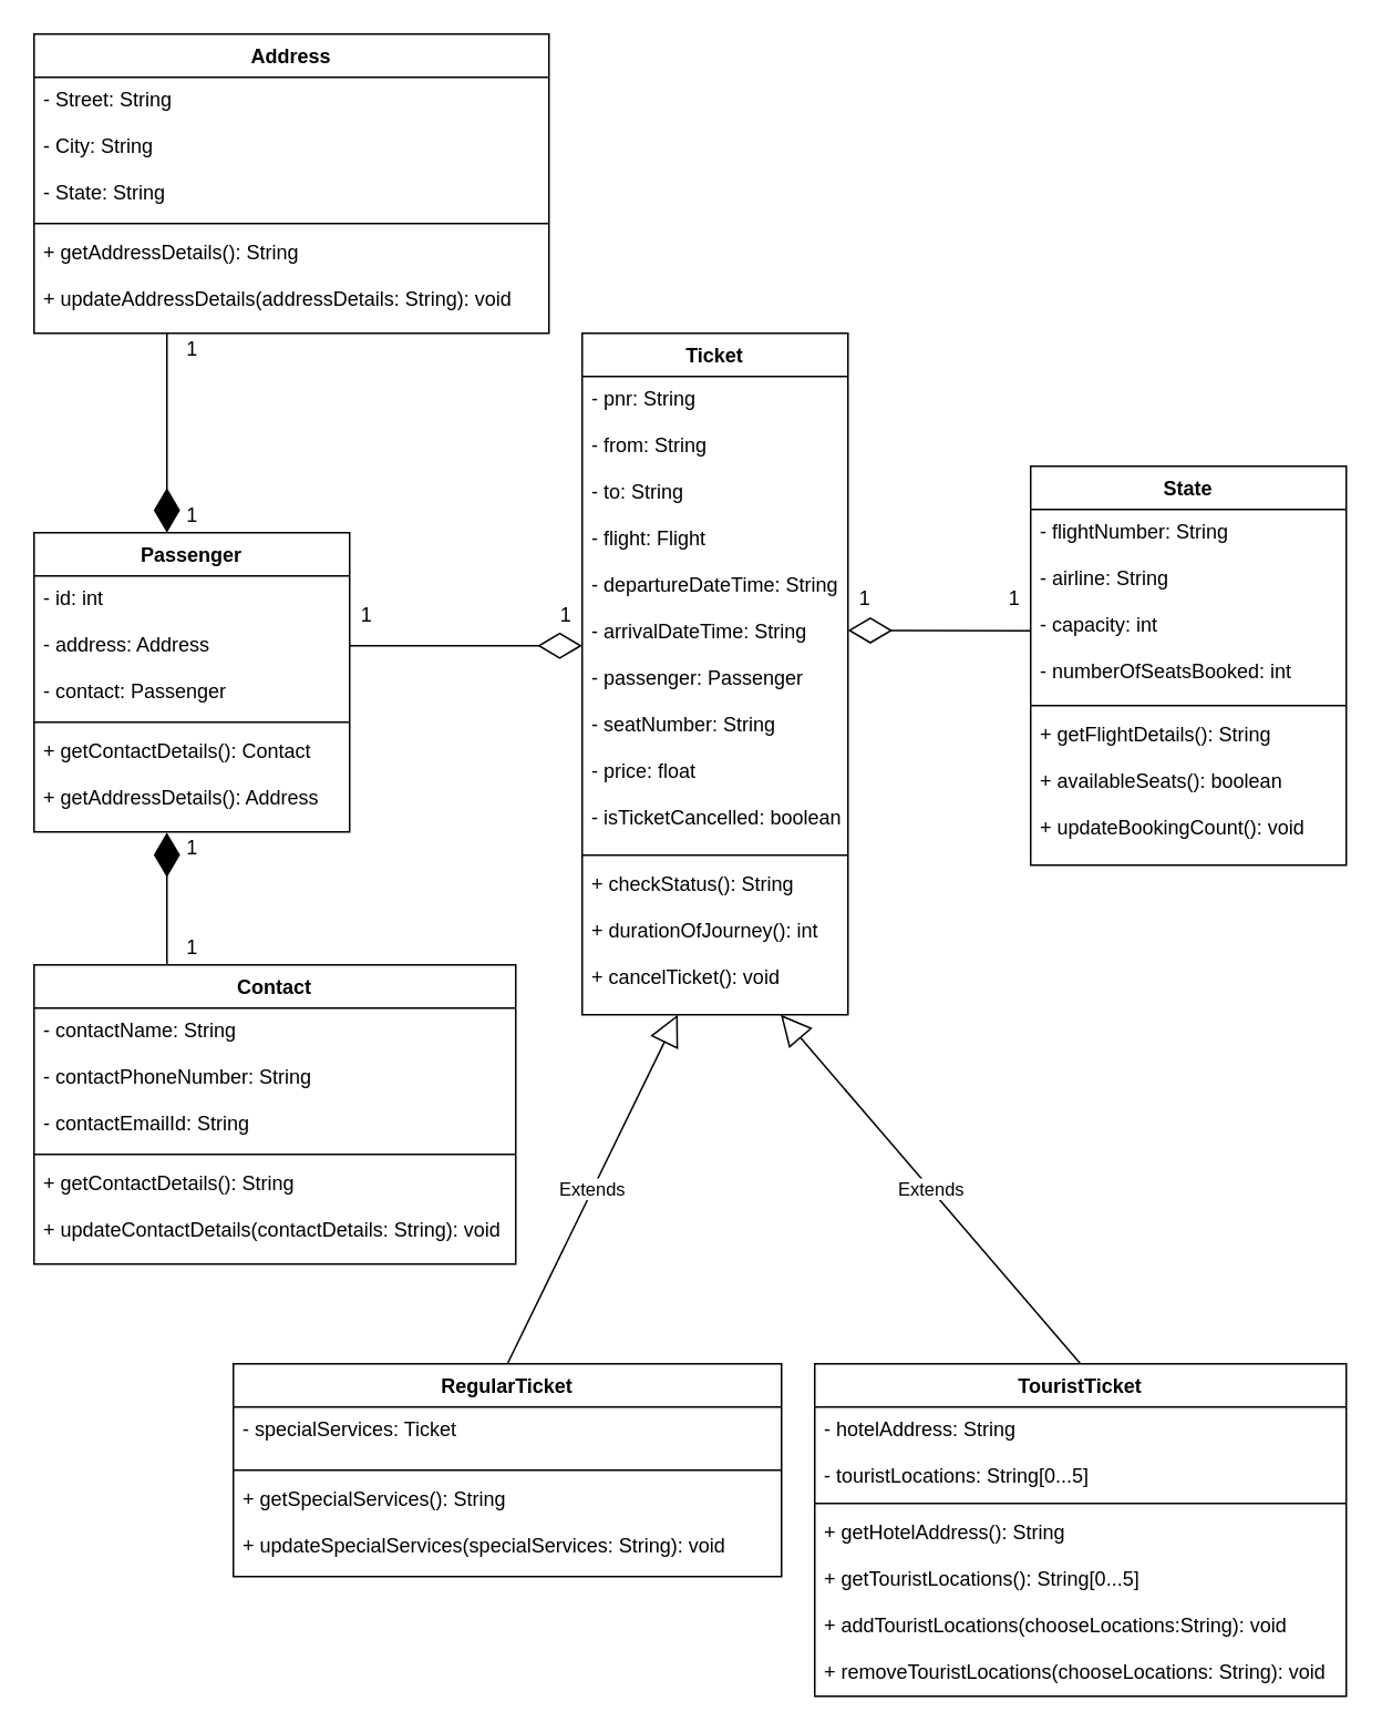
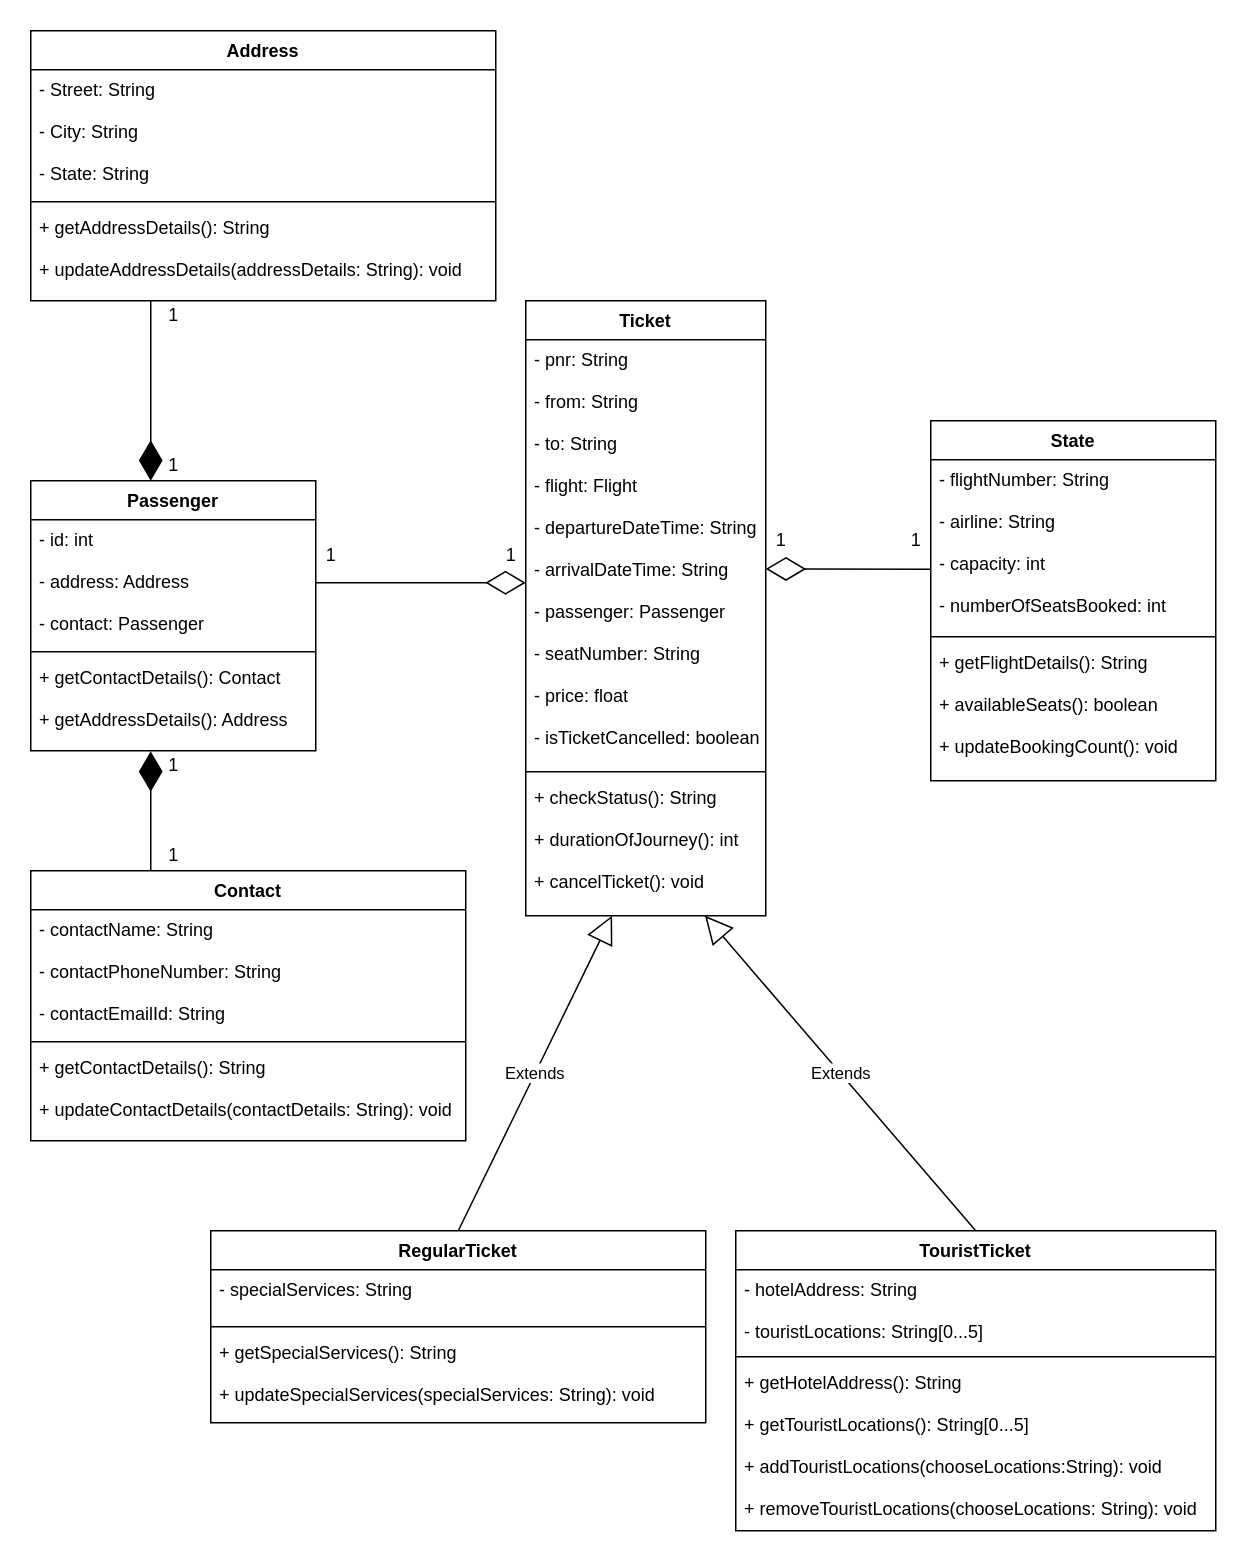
  <mxCell id="0" />
  <mxCell id="1" parent="0" />
  <mxCell id="2" value="Ticket" style="swimlane;fontStyle=1;align=center;verticalAlign=top;childLayout=stackLayout;horizontal=1;startSize=26;horizontalStack=0;resizeParent=1;resizeParentMax=0;resizeLast=0;collapsible=1;marginBottom=0;" parent="1" vertex="1"><mxGeometry x="350" y="200" width="160" height="410" as="geometry" /></mxCell>
  <mxCell id="3" value="- pnr: String&#10;&#10;- from: String&#10;&#10;- to: String&#10;&#10;- flight: Flight&#10;&#10;- departureDateTime: String&#10;&#10;- arrivalDateTime: String&#10;&#10;- passenger: Passenger&#10;&#10;- seatNumber: String&#10;&#10;- price: float&#10;&#10;- isTicketCancelled: boolean&#10;&#10;&#10;&#10;&#10;" style="text;strokeColor=none;fillColor=none;align=left;verticalAlign=top;spacingLeft=4;spacingRight=4;overflow=hidden;rotatable=0;points=[[0,0.5],[1,0.5]];portConstraint=eastwest;" parent="2" vertex="1"><mxGeometry y="26" width="160" height="284" as="geometry" /></mxCell>
  <mxCell id="4" value="" style="line;strokeWidth=1;fillColor=none;align=left;verticalAlign=middle;spacingTop=-1;spacingLeft=3;spacingRight=3;rotatable=0;labelPosition=right;points=[];portConstraint=eastwest;" parent="2" vertex="1"><mxGeometry y="310" width="160" height="8" as="geometry" /></mxCell>
  <mxCell id="5" value="+ checkStatus(): String&#10;&#10;+ durationOfJourney(): int&#10;&#10;+ cancelTicket(): void" style="text;strokeColor=none;fillColor=none;align=left;verticalAlign=top;spacingLeft=4;spacingRight=4;overflow=hidden;rotatable=0;points=[[0,0.5],[1,0.5]];portConstraint=eastwest;" parent="2" vertex="1"><mxGeometry y="318" width="160" height="92" as="geometry" /></mxCell>
  <mxCell id="6" value="RegularTicket" style="swimlane;fontStyle=1;align=center;verticalAlign=top;childLayout=stackLayout;horizontal=1;startSize=26;horizontalStack=0;resizeParent=1;resizeParentMax=0;resizeLast=0;collapsible=1;marginBottom=0;" parent="1" vertex="1"><mxGeometry x="140" y="820" width="330" height="128" as="geometry" /></mxCell>
- <mxCell id="7" value="- specialServices: Ticket" style="text;strokeColor=none;fillColor=none;align=left;verticalAlign=top;spacingLeft=4;spacingRight=4;overflow=hidden;rotatable=0;points=[[0,0.5],[1,0.5]];portConstraint=eastwest;" parent="6" vertex="1"><mxGeometry y="26" width="330" height="34" as="geometry" /></mxCell>
+ <mxCell id="7" value="- specialServices: String" style="text;strokeColor=none;fillColor=none;align=left;verticalAlign=top;spacingLeft=4;spacingRight=4;overflow=hidden;rotatable=0;points=[[0,0.5],[1,0.5]];portConstraint=eastwest;" parent="6" vertex="1"><mxGeometry y="26" width="330" height="34" as="geometry" /></mxCell>
  <mxCell id="8" value="" style="line;strokeWidth=1;fillColor=none;align=left;verticalAlign=middle;spacingTop=-1;spacingLeft=3;spacingRight=3;rotatable=0;labelPosition=right;points=[];portConstraint=eastwest;" parent="6" vertex="1"><mxGeometry y="60" width="330" height="8" as="geometry" /></mxCell>
  <mxCell id="9" value="+ getSpecialServices(): String&#10;&#10;+ updateSpecialServices(specialServices: String): void" style="text;strokeColor=none;fillColor=none;align=left;verticalAlign=top;spacingLeft=4;spacingRight=4;overflow=hidden;rotatable=0;points=[[0,0.5],[1,0.5]];portConstraint=eastwest;" parent="6" vertex="1"><mxGeometry y="68" width="330" height="60" as="geometry" /></mxCell>
  <mxCell id="10" value="TouristTicket" style="swimlane;fontStyle=1;align=center;verticalAlign=top;childLayout=stackLayout;horizontal=1;startSize=26;horizontalStack=0;resizeParent=1;resizeParentMax=0;resizeLast=0;collapsible=1;marginBottom=0;" parent="1" vertex="1"><mxGeometry x="490" y="820" width="320" height="200" as="geometry" /></mxCell>
  <mxCell id="11" value="- hotelAddress: String&#10;&#10;- touristLocations: String[0...5]" style="text;strokeColor=none;fillColor=none;align=left;verticalAlign=top;spacingLeft=4;spacingRight=4;overflow=hidden;rotatable=0;points=[[0,0.5],[1,0.5]];portConstraint=eastwest;" parent="10" vertex="1"><mxGeometry y="26" width="320" height="54" as="geometry" /></mxCell>
  <mxCell id="12" value="" style="line;strokeWidth=1;fillColor=none;align=left;verticalAlign=middle;spacingTop=-1;spacingLeft=3;spacingRight=3;rotatable=0;labelPosition=right;points=[];portConstraint=eastwest;" parent="10" vertex="1"><mxGeometry y="80" width="320" height="8" as="geometry" /></mxCell>
  <mxCell id="13" value="+ getHotelAddress(): String&#10;&#10;+ getTouristLocations(): String[0...5]&#10;&#10;+ addTouristLocations(chooseLocations:String): void&#10;&#10;+ removeTouristLocations(chooseLocations: String): void" style="text;strokeColor=none;fillColor=none;align=left;verticalAlign=top;spacingLeft=4;spacingRight=4;overflow=hidden;rotatable=0;points=[[0,0.5],[1,0.5]];portConstraint=eastwest;" parent="10" vertex="1"><mxGeometry y="88" width="320" height="112" as="geometry" /></mxCell>
  <mxCell id="14" value="Extends" style="endArrow=block;endSize=16;endFill=0;html=1;rounded=0;exitX=0.5;exitY=0;exitDx=0;exitDy=0;" parent="1" source="10" target="5" edge="1"><mxGeometry width="160" relative="1" as="geometry"><mxPoint x="430" y="580" as="sourcePoint" /><mxPoint x="590" y="580" as="targetPoint" /></mxGeometry></mxCell>
  <mxCell id="15" value="Extends" style="endArrow=block;endSize=16;endFill=0;html=1;rounded=0;exitX=0.5;exitY=0;exitDx=0;exitDy=0;" parent="1" source="6" target="5" edge="1"><mxGeometry width="160" relative="1" as="geometry"><mxPoint x="300" y="670" as="sourcePoint" /><mxPoint x="460" y="670" as="targetPoint" /></mxGeometry></mxCell>
  <mxCell id="16" value="State" style="swimlane;fontStyle=1;align=center;verticalAlign=top;childLayout=stackLayout;horizontal=1;startSize=26;horizontalStack=0;resizeParent=1;resizeParentMax=0;resizeLast=0;collapsible=1;marginBottom=0;" parent="1" vertex="1"><mxGeometry x="620" y="280" width="190" height="240" as="geometry" /></mxCell>
  <mxCell id="17" value="- flightNumber: String&#10;&#10;- airline: String&#10;&#10;- capacity: int&#10;&#10;- numberOfSeatsBooked: int" style="text;strokeColor=none;fillColor=none;align=left;verticalAlign=top;spacingLeft=4;spacingRight=4;overflow=hidden;rotatable=0;points=[[0,0.5],[1,0.5]];portConstraint=eastwest;" parent="16" vertex="1"><mxGeometry y="26" width="190" height="114" as="geometry" /></mxCell>
  <mxCell id="18" value="" style="line;strokeWidth=1;fillColor=none;align=left;verticalAlign=middle;spacingTop=-1;spacingLeft=3;spacingRight=3;rotatable=0;labelPosition=right;points=[];portConstraint=eastwest;" parent="16" vertex="1"><mxGeometry y="140" width="190" height="8" as="geometry" /></mxCell>
  <mxCell id="19" value="+ getFlightDetails(): String&#10;&#10;+ availableSeats(): boolean&#10;&#10;+ updateBookingCount(): void" style="text;strokeColor=none;fillColor=none;align=left;verticalAlign=top;spacingLeft=4;spacingRight=4;overflow=hidden;rotatable=0;points=[[0,0.5],[1,0.5]];portConstraint=eastwest;" parent="16" vertex="1"><mxGeometry y="148" width="190" height="92" as="geometry" /></mxCell>
  <mxCell id="20" value="" style="endArrow=diamondThin;endFill=0;endSize=24;html=1;rounded=0;entryX=1;entryY=0.538;entryDx=0;entryDy=0;entryPerimeter=0;" parent="1" target="3" edge="1"><mxGeometry width="160" relative="1" as="geometry"><mxPoint x="620" y="379" as="sourcePoint" /><mxPoint x="510" y="358" as="targetPoint" /></mxGeometry></mxCell>
  <mxCell id="21" value="1" style="text;html=1;align=center;verticalAlign=middle;resizable=0;points=[];autosize=1;strokeColor=none;fillColor=none;" parent="1" vertex="1"><mxGeometry x="600" y="350" width="20" height="20" as="geometry" /></mxCell>
  <mxCell id="22" value="1" style="text;html=1;align=center;verticalAlign=middle;resizable=0;points=[];autosize=1;strokeColor=none;fillColor=none;" parent="1" vertex="1"><mxGeometry x="510" y="350" width="20" height="20" as="geometry" /></mxCell>
  <mxCell id="23" value="Passenger" style="swimlane;fontStyle=1;align=center;verticalAlign=top;childLayout=stackLayout;horizontal=1;startSize=26;horizontalStack=0;resizeParent=1;resizeParentMax=0;resizeLast=0;collapsible=1;marginBottom=0;" parent="1" vertex="1"><mxGeometry x="20" y="320" width="190" height="180" as="geometry" /></mxCell>
  <mxCell id="24" value="- id: int&#10;&#10;- address: Address&#10;&#10;- contact: Passenger" style="text;strokeColor=none;fillColor=none;align=left;verticalAlign=top;spacingLeft=4;spacingRight=4;overflow=hidden;rotatable=0;points=[[0,0.5],[1,0.5]];portConstraint=eastwest;" parent="23" vertex="1"><mxGeometry y="26" width="190" height="84" as="geometry" /></mxCell>
  <mxCell id="25" value="" style="line;strokeWidth=1;fillColor=none;align=left;verticalAlign=middle;spacingTop=-1;spacingLeft=3;spacingRight=3;rotatable=0;labelPosition=right;points=[];portConstraint=eastwest;" parent="23" vertex="1"><mxGeometry y="110" width="190" height="8" as="geometry" /></mxCell>
  <mxCell id="26" value="+ getContactDetails(): Contact&#10;&#10;+ getAddressDetails(): Address" style="text;strokeColor=none;fillColor=none;align=left;verticalAlign=top;spacingLeft=4;spacingRight=4;overflow=hidden;rotatable=0;points=[[0,0.5],[1,0.5]];portConstraint=eastwest;" parent="23" vertex="1"><mxGeometry y="118" width="190" height="62" as="geometry" /></mxCell>
  <mxCell id="27" value="" style="endArrow=diamondThin;endFill=0;endSize=24;html=1;rounded=0;exitX=1;exitY=0.5;exitDx=0;exitDy=0;" parent="1" source="24" edge="1"><mxGeometry width="160" relative="1" as="geometry"><mxPoint x="140" y="670" as="sourcePoint" /><mxPoint x="350" y="388" as="targetPoint" /></mxGeometry></mxCell>
  <mxCell id="28" value="1" style="text;html=1;align=center;verticalAlign=middle;resizable=0;points=[];autosize=1;strokeColor=none;fillColor=none;" parent="1" vertex="1"><mxGeometry x="210" y="360" width="20" height="20" as="geometry" /></mxCell>
  <mxCell id="29" value="1" style="text;html=1;align=center;verticalAlign=middle;resizable=0;points=[];autosize=1;strokeColor=none;fillColor=none;" parent="1" vertex="1"><mxGeometry x="330" y="360" width="20" height="20" as="geometry" /></mxCell>
  <mxCell id="30" value="Address" style="swimlane;fontStyle=1;align=center;verticalAlign=top;childLayout=stackLayout;horizontal=1;startSize=26;horizontalStack=0;resizeParent=1;resizeParentMax=0;resizeLast=0;collapsible=1;marginBottom=0;" parent="1" vertex="1"><mxGeometry x="20" y="20" width="310" height="180" as="geometry" /></mxCell>
  <mxCell id="31" value="- Street: String&#10;&#10;- City: String&#10;&#10;- State: String" style="text;strokeColor=none;fillColor=none;align=left;verticalAlign=top;spacingLeft=4;spacingRight=4;overflow=hidden;rotatable=0;points=[[0,0.5],[1,0.5]];portConstraint=eastwest;" parent="30" vertex="1"><mxGeometry y="26" width="310" height="84" as="geometry" /></mxCell>
  <mxCell id="32" value="" style="line;strokeWidth=1;fillColor=none;align=left;verticalAlign=middle;spacingTop=-1;spacingLeft=3;spacingRight=3;rotatable=0;labelPosition=right;points=[];portConstraint=eastwest;" parent="30" vertex="1"><mxGeometry y="110" width="310" height="8" as="geometry" /></mxCell>
  <mxCell id="33" value="+ getAddressDetails(): String&#10;&#10;+ updateAddressDetails(addressDetails: String): void" style="text;strokeColor=none;fillColor=none;align=left;verticalAlign=top;spacingLeft=4;spacingRight=4;overflow=hidden;rotatable=0;points=[[0,0.5],[1,0.5]];portConstraint=eastwest;" parent="30" vertex="1"><mxGeometry y="118" width="310" height="62" as="geometry" /></mxCell>
  <mxCell id="34" value="" style="endArrow=diamondThin;endFill=1;endSize=24;html=1;rounded=0;" parent="1" edge="1"><mxGeometry width="160" relative="1" as="geometry"><mxPoint x="100" y="200" as="sourcePoint" /><mxPoint x="100" y="320" as="targetPoint" /></mxGeometry></mxCell>
  <mxCell id="35" value="1" style="text;html=1;align=center;verticalAlign=middle;resizable=0;points=[];autosize=1;strokeColor=none;fillColor=none;" parent="1" vertex="1"><mxGeometry x="105" y="200" width="20" height="20" as="geometry" /></mxCell>
  <mxCell id="36" value="1" style="text;html=1;align=center;verticalAlign=middle;resizable=0;points=[];autosize=1;strokeColor=none;fillColor=none;" parent="1" vertex="1"><mxGeometry x="105" y="300" width="20" height="20" as="geometry" /></mxCell>
  <mxCell id="37" value="Contact" style="swimlane;fontStyle=1;align=center;verticalAlign=top;childLayout=stackLayout;horizontal=1;startSize=26;horizontalStack=0;resizeParent=1;resizeParentMax=0;resizeLast=0;collapsible=1;marginBottom=0;" parent="1" vertex="1"><mxGeometry x="20" y="580" width="290" height="180" as="geometry" /></mxCell>
  <mxCell id="38" value="- contactName: String&#10;&#10;- contactPhoneNumber: String&#10;&#10;- contactEmailId: String" style="text;strokeColor=none;fillColor=none;align=left;verticalAlign=top;spacingLeft=4;spacingRight=4;overflow=hidden;rotatable=0;points=[[0,0.5],[1,0.5]];portConstraint=eastwest;" parent="37" vertex="1"><mxGeometry y="26" width="290" height="84" as="geometry" /></mxCell>
  <mxCell id="39" value="" style="line;strokeWidth=1;fillColor=none;align=left;verticalAlign=middle;spacingTop=-1;spacingLeft=3;spacingRight=3;rotatable=0;labelPosition=right;points=[];portConstraint=eastwest;" parent="37" vertex="1"><mxGeometry y="110" width="290" height="8" as="geometry" /></mxCell>
  <mxCell id="40" value="+ getContactDetails(): String&#10;&#10;+ updateContactDetails(contactDetails: String): void" style="text;strokeColor=none;fillColor=none;align=left;verticalAlign=top;spacingLeft=4;spacingRight=4;overflow=hidden;rotatable=0;points=[[0,0.5],[1,0.5]];portConstraint=eastwest;" parent="37" vertex="1"><mxGeometry y="118" width="290" height="62" as="geometry" /></mxCell>
  <mxCell id="41" value="" style="endArrow=diamondThin;endFill=1;endSize=24;html=1;rounded=0;entryX=0.421;entryY=1.006;entryDx=0;entryDy=0;entryPerimeter=0;" parent="1" target="26" edge="1"><mxGeometry width="160" relative="1" as="geometry"><mxPoint x="100" y="580" as="sourcePoint" /><mxPoint x="240" y="580" as="targetPoint" /></mxGeometry></mxCell>
  <mxCell id="42" value="1" style="text;html=1;align=center;verticalAlign=middle;resizable=0;points=[];autosize=1;strokeColor=none;fillColor=none;" parent="1" vertex="1"><mxGeometry x="105" y="500" width="20" height="20" as="geometry" /></mxCell>
  <mxCell id="43" value="1" style="text;html=1;align=center;verticalAlign=middle;resizable=0;points=[];autosize=1;strokeColor=none;fillColor=none;" parent="1" vertex="1"><mxGeometry x="105" y="560" width="20" height="20" as="geometry" /></mxCell>
